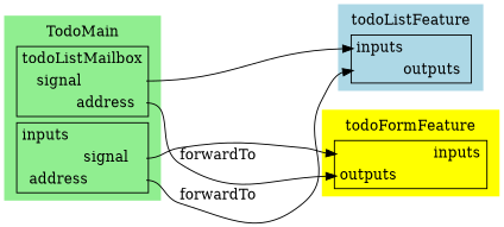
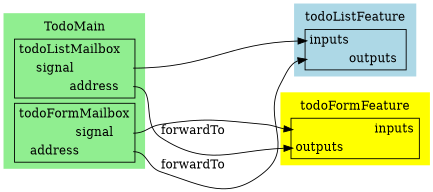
  digraph {
    rankdir=LR
    node [shape=plaintext style=filled]
-   n1 [fillcolor=lightgreen label=<     <table border="0">       <tr><td border="0" port="jsp">TodoMain</td></tr>       <tr><td><table border="1">         <tr><td border="0" align="left">todoListMailbox</td></tr>         <tr><td border="0" align="center" port="signal1">signal          </td></tr>         <tr><td border="0" align="center" port="address1">          address</td></tr>       </table></td></tr>       <tr><td><table border="1">         <tr><td border="0" align="left">inputs</td></tr>         <tr><td border="0" align="center" port="signal2">          signal</td></tr>         <tr><td border="0" align="center" port="address2">address          </td></tr>       </table></td></tr>     </table>   >]
+   n1 [fillcolor=lightgreen label=<     <table border="0">       <tr><td border="0" port="jsp">TodoMain</td></tr>       <tr><td><table border="1">         <tr><td border="0" align="left">todoListMailbox</td></tr>         <tr><td border="0" align="center" port="signal1">signal          </td></tr>         <tr><td border="0" align="center" port="address1">          address</td></tr>       </table></td></tr>       <tr><td><table border="1">         <tr><td border="0" align="left">todoFormMailbox</td></tr>         <tr><td border="0" align="center" port="signal2">          signal</td></tr>         <tr><td border="0" align="center" port="address2">address          </td></tr>       </table></td></tr>     </table>   >]
    n2 [fillcolor=lightblue label=<     <table border="0">       <tr><td border="0" port="actionBean">todoListFeature</td></tr>       <tr><td><table border="1">         <tr><td border="0" align="left" port="inputs1">inputs</td></tr>         <tr><td border="0" align="left" port="outputs1">          outputs</td></tr>       </table></td></tr>     </table>   >]
    n3 [fillcolor=yellow label=<     <table border="0">       <tr><td border="0" port="actionBean">todoFormFeature</td></tr>       <tr><td><table border="1">         <tr><td border="0" align="left" port="inputs2">                    inputs</td></tr>         <tr><td border="0" align="left" port="outputs2">outputs</td></tr>       </table></td></tr>     </table>   >]
    n1 -> n2 [headport=inputs1 tailport=signal1]
    n1 -> n2 [headport=outputs1 label="forwardTo          " tailport=address2]
    n1 -> n3 [headport=outputs2 label="forwardTo          " tailport=address1]
    n1 -> n3 [headport=inputs2 tailport=signal2]
  }
